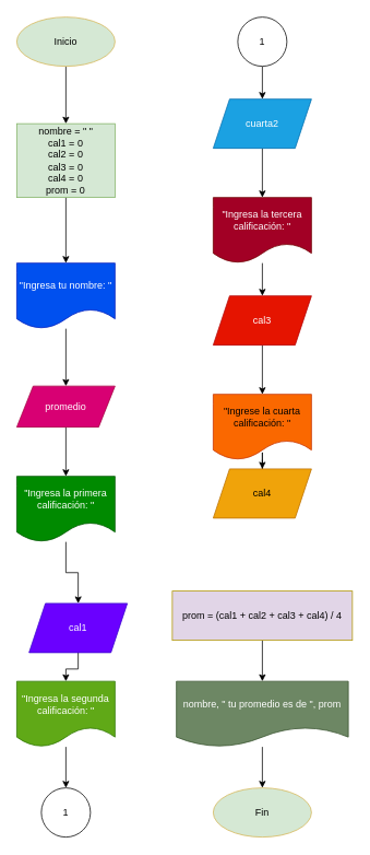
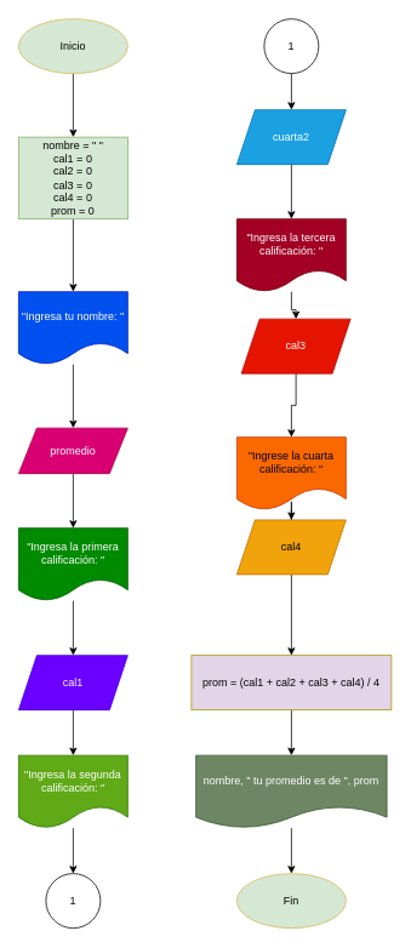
  <mxCell id="0" />
  <mxCell id="1" parent="0" />
  <mxCell id="2" value="" style="edgeStyle=orthogonalEdgeStyle;rounded=0;orthogonalLoop=1;jettySize=auto;html=1;" edge="1" parent="1" source="3" target="8"><mxGeometry relative="1" as="geometry" /></mxCell>
  <mxCell id="3" value="Inicio" style="ellipse;whiteSpace=wrap;html=1;fillColor=#d5e8d4;strokeColor=#d6b656;" vertex="1" parent="1"><mxGeometry x="20" y="20" width="120" height="60" as="geometry" /></mxCell>
  <mxCell id="4" value="" style="edgeStyle=orthogonalEdgeStyle;rounded=0;orthogonalLoop=1;jettySize=auto;html=1;" edge="1" parent="1" source="5" target="12"><mxGeometry relative="1" as="geometry" /></mxCell>
  <mxCell id="5" value="promedio" style="shape=parallelogram;perimeter=parallelogramPerimeter;whiteSpace=wrap;html=1;fixedSize=1;fillColor=#d80073;fontColor=#ffffff;strokeColor=#A50040;" vertex="1" parent="1"><mxGeometry x="20" y="470" width="120" height="50" as="geometry" /></mxCell>
  <mxCell id="6" style="edgeStyle=orthogonalEdgeStyle;rounded=0;orthogonalLoop=1;jettySize=auto;html=1;exitX=0.5;exitY=1;exitDx=0;exitDy=0;" edge="1" parent="1" source="5" target="5"><mxGeometry relative="1" as="geometry" /></mxCell>
  <mxCell id="7" value="" style="edgeStyle=orthogonalEdgeStyle;rounded=0;orthogonalLoop=1;jettySize=auto;html=1;" edge="1" parent="1" source="8" target="10"><mxGeometry relative="1" as="geometry" /></mxCell>
  <mxCell id="8" value="nombre = &quot; &quot;&lt;br&gt;cal1 = 0&lt;br&gt;cal2 = 0&lt;br&gt;cal3 = 0&lt;br&gt;cal4 = 0&lt;br&gt;prom = 0" style="rounded=0;whiteSpace=wrap;html=1;fillColor=#d5e8d4;strokeColor=#82b366;" vertex="1" parent="1"><mxGeometry x="20" y="150" width="120" height="90" as="geometry" /></mxCell>
  <mxCell id="9" value="" style="edgeStyle=orthogonalEdgeStyle;rounded=0;orthogonalLoop=1;jettySize=auto;html=1;" edge="1" parent="1" source="10" target="5"><mxGeometry relative="1" as="geometry" /></mxCell>
  <mxCell id="10" value="&quot;Ingresa tu nombre: &quot;" style="shape=document;whiteSpace=wrap;html=1;boundedLbl=1;fillColor=#0050ef;fontColor=#ffffff;strokeColor=#001DBC;" vertex="1" parent="1"><mxGeometry x="20" y="320" width="120" height="80" as="geometry" /></mxCell>
  <mxCell id="11" value="" style="edgeStyle=orthogonalEdgeStyle;rounded=0;orthogonalLoop=1;jettySize=auto;html=1;" edge="1" parent="1" source="12" target="14"><mxGeometry relative="1" as="geometry" /></mxCell>
  <mxCell id="12" value="&quot;Ingresa la primera calificación: &quot;" style="shape=document;whiteSpace=wrap;html=1;boundedLbl=1;fillColor=#008a00;fontColor=#ffffff;strokeColor=#005700;" vertex="1" parent="1"><mxGeometry x="20" y="580" width="120" height="80" as="geometry" /></mxCell>
  <mxCell id="13" value="" style="edgeStyle=orthogonalEdgeStyle;rounded=0;orthogonalLoop=1;jettySize=auto;html=1;" edge="1" parent="1" source="14" target="16"><mxGeometry relative="1" as="geometry" /></mxCell>
- <mxCell id="14" value="cal1" style="shape=parallelogram;perimeter=parallelogramPerimeter;whiteSpace=wrap;html=1;fixedSize=1;fillColor=#6a00ff;fontColor=#ffffff;strokeColor=#3700CC;" vertex="1" parent="1"><mxGeometry x="35" y="735" width="120" height="60" as="geometry" /></mxCell>
+ <mxCell id="14" value="cal1" style="shape=parallelogram;perimeter=parallelogramPerimeter;whiteSpace=wrap;html=1;fixedSize=1;fillColor=#6a00ff;fontColor=#ffffff;strokeColor=#3700CC;" vertex="1" parent="1"><mxGeometry x="20" y="720" width="120" height="60" as="geometry" /></mxCell>
  <mxCell id="15" value="" style="edgeStyle=orthogonalEdgeStyle;rounded=0;orthogonalLoop=1;jettySize=auto;html=1;" edge="1" parent="1" source="16" target="17"><mxGeometry relative="1" as="geometry" /></mxCell>
  <mxCell id="16" value="&quot;Ingresa la segunda calificación: &quot;" style="shape=document;whiteSpace=wrap;html=1;boundedLbl=1;fillColor=#60a917;fontColor=#ffffff;strokeColor=#2D7600;" vertex="1" parent="1"><mxGeometry x="20" y="830" width="120" height="80" as="geometry" /></mxCell>
  <mxCell id="17" value="1" style="ellipse;whiteSpace=wrap;html=1;aspect=fixed;" vertex="1" parent="1"><mxGeometry x="50" y="960" width="60" height="60" as="geometry" /></mxCell>
  <mxCell id="18" value="" style="edgeStyle=orthogonalEdgeStyle;rounded=0;orthogonalLoop=1;jettySize=auto;html=1;" edge="1" parent="1" source="19" target="21"><mxGeometry relative="1" as="geometry" /></mxCell>
  <mxCell id="19" value="1" style="ellipse;whiteSpace=wrap;html=1;aspect=fixed;" vertex="1" parent="1"><mxGeometry x="290" y="20" width="60" height="60" as="geometry" /></mxCell>
  <mxCell id="20" value="" style="edgeStyle=orthogonalEdgeStyle;rounded=0;orthogonalLoop=1;jettySize=auto;html=1;" edge="1" parent="1" source="21" target="23"><mxGeometry relative="1" as="geometry" /></mxCell>
  <mxCell id="21" value="cuarta2" style="shape=parallelogram;perimeter=parallelogramPerimeter;whiteSpace=wrap;html=1;fixedSize=1;fillColor=#1ba1e2;fontColor=#ffffff;strokeColor=#006EAF;" vertex="1" parent="1"><mxGeometry x="260" y="120" width="120" height="60" as="geometry" /></mxCell>
  <mxCell id="22" value="" style="edgeStyle=orthogonalEdgeStyle;rounded=0;orthogonalLoop=1;jettySize=auto;html=1;" edge="1" parent="1" source="23" target="25"><mxGeometry relative="1" as="geometry" /></mxCell>
  <mxCell id="23" value="&quot;Ingresa la tercera calificación: &quot;" style="shape=document;whiteSpace=wrap;html=1;boundedLbl=1;fillColor=#a20025;fontColor=#ffffff;strokeColor=#6F0000;" vertex="1" parent="1"><mxGeometry x="260" y="240" width="120" height="80" as="geometry" /></mxCell>
  <mxCell id="24" value="" style="edgeStyle=orthogonalEdgeStyle;rounded=0;orthogonalLoop=1;jettySize=auto;html=1;" edge="1" parent="1" source="25" target="27"><mxGeometry relative="1" as="geometry" /></mxCell>
- <mxCell id="25" value="cal3" style="shape=parallelogram;perimeter=parallelogramPerimeter;whiteSpace=wrap;html=1;fixedSize=1;fillColor=#e51400;fontColor=#ffffff;strokeColor=#B20000;" vertex="1" parent="1"><mxGeometry x="260" y="360" width="120" height="60" as="geometry" /></mxCell>
+ <mxCell id="25" value="cal3" style="shape=parallelogram;perimeter=parallelogramPerimeter;whiteSpace=wrap;html=1;fixedSize=1;fillColor=#e51400;fontColor=#ffffff;strokeColor=#B20000;" vertex="1" parent="1"><mxGeometry x="265" y="350" width="120" height="60" as="geometry" /></mxCell>
  <mxCell id="26" value="" style="edgeStyle=orthogonalEdgeStyle;rounded=0;orthogonalLoop=1;jettySize=auto;html=1;" edge="1" parent="1" source="27" target="29"><mxGeometry relative="1" as="geometry" /></mxCell>
  <mxCell id="27" value="&quot;Ingrese la cuarta calificación: &quot;" style="shape=document;whiteSpace=wrap;html=1;boundedLbl=1;fillColor=#fa6800;fontColor=#000000;strokeColor=#C73500;" vertex="1" parent="1"><mxGeometry x="260" y="480" width="120" height="80" as="geometry" /></mxCell>
+ <mxCell id="28" value="" style="edgeStyle=orthogonalEdgeStyle;rounded=0;orthogonalLoop=1;jettySize=auto;html=1;" edge="1" parent="1" source="29" target="31"><mxGeometry relative="1" as="geometry" /></mxCell>
  <mxCell id="29" value="cal4" style="shape=parallelogram;perimeter=parallelogramPerimeter;whiteSpace=wrap;html=1;fixedSize=1;fillColor=#f0a30a;fontColor=#000000;strokeColor=#BD7000;" vertex="1" parent="1"><mxGeometry x="260" y="571" width="120" height="60" as="geometry" /></mxCell>
  <mxCell id="30" value="" style="edgeStyle=orthogonalEdgeStyle;rounded=0;orthogonalLoop=1;jettySize=auto;html=1;" edge="1" parent="1" source="31" target="33"><mxGeometry relative="1" as="geometry" /></mxCell>
  <mxCell id="31" value="prom = (cal1 + cal2 + cal3 + cal4) / 4" style="rounded=0;whiteSpace=wrap;html=1;fillColor=#e1d5e7;fontColor=#000000;strokeColor=#B09500;" vertex="1" parent="1"><mxGeometry x="210" y="720" width="220" height="60" as="geometry" /></mxCell>
  <mxCell id="32" value="" style="edgeStyle=orthogonalEdgeStyle;rounded=0;orthogonalLoop=1;jettySize=auto;html=1;" edge="1" parent="1" source="33" target="34"><mxGeometry relative="1" as="geometry" /></mxCell>
  <mxCell id="33" value="nombre, &quot; tu promedio es de &quot;, prom" style="shape=document;whiteSpace=wrap;html=1;boundedLbl=1;fillColor=#6d8764;fontColor=#ffffff;strokeColor=#3A5431;" vertex="1" parent="1"><mxGeometry x="215" y="830" width="210" height="80" as="geometry" /></mxCell>
  <mxCell id="34" value="Fin" style="ellipse;whiteSpace=wrap;html=1;fillColor=#d5e8d4;strokeColor=#d6b656;" vertex="1" parent="1"><mxGeometry x="260" y="960" width="120" height="60" as="geometry" /></mxCell>
